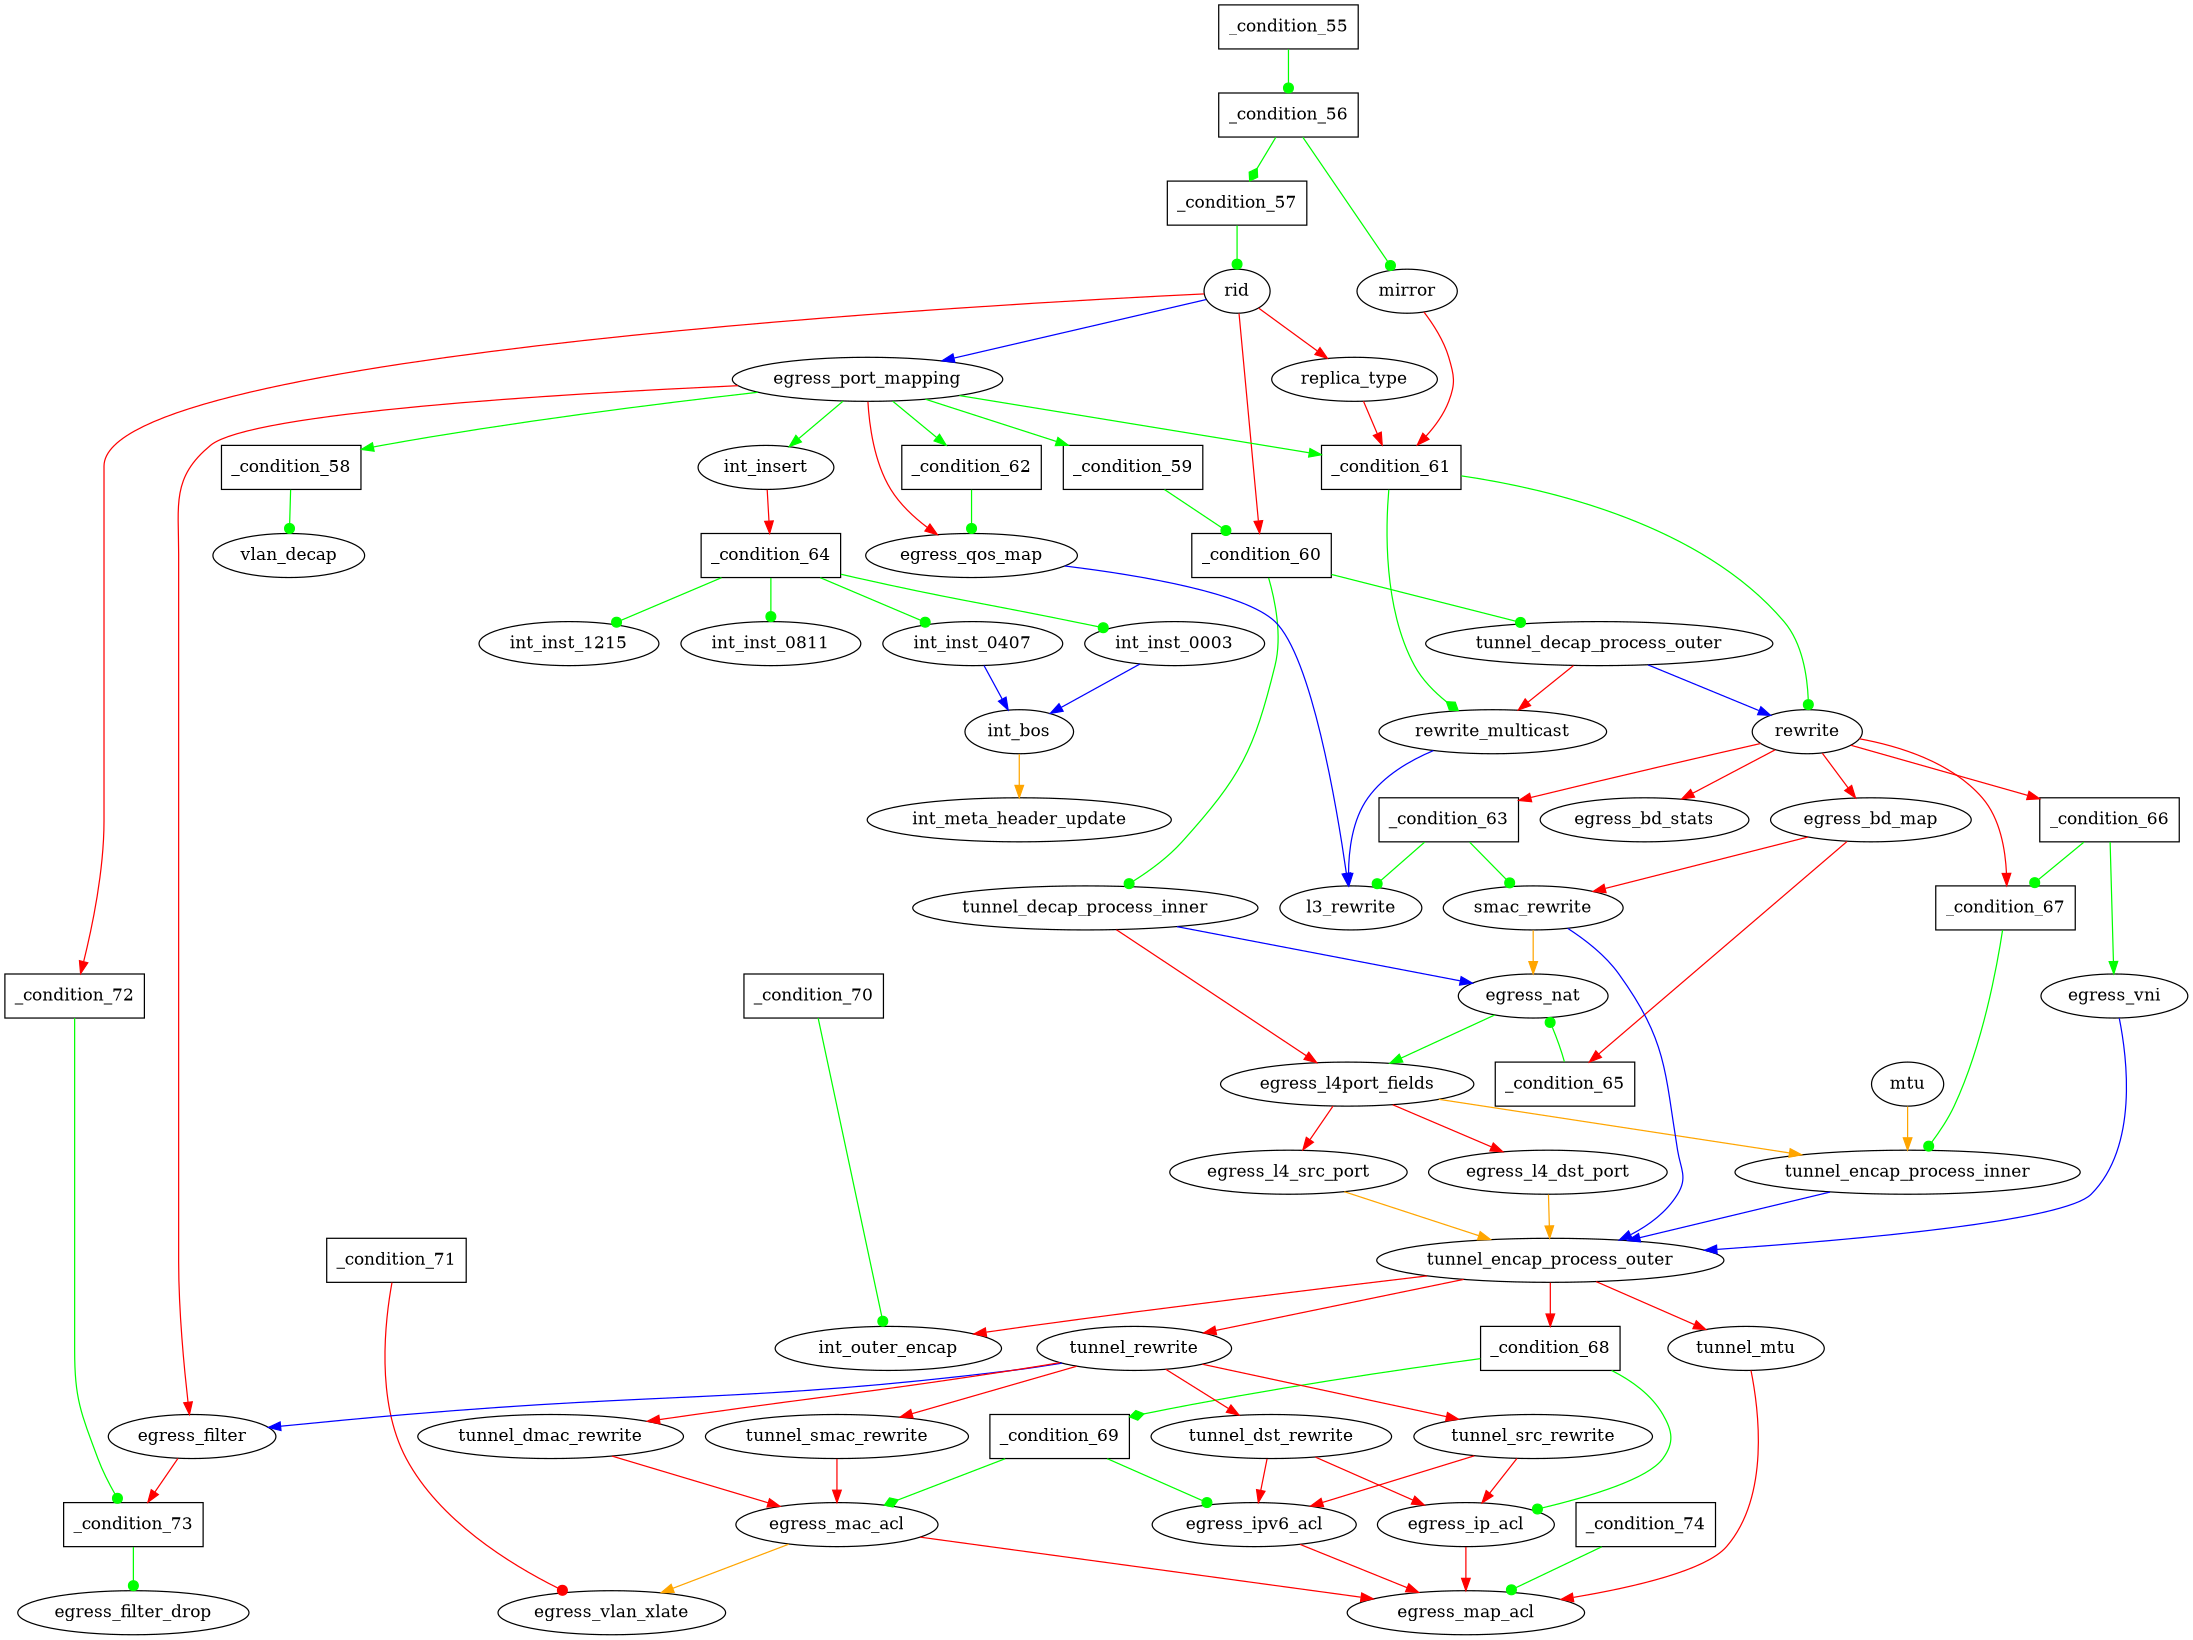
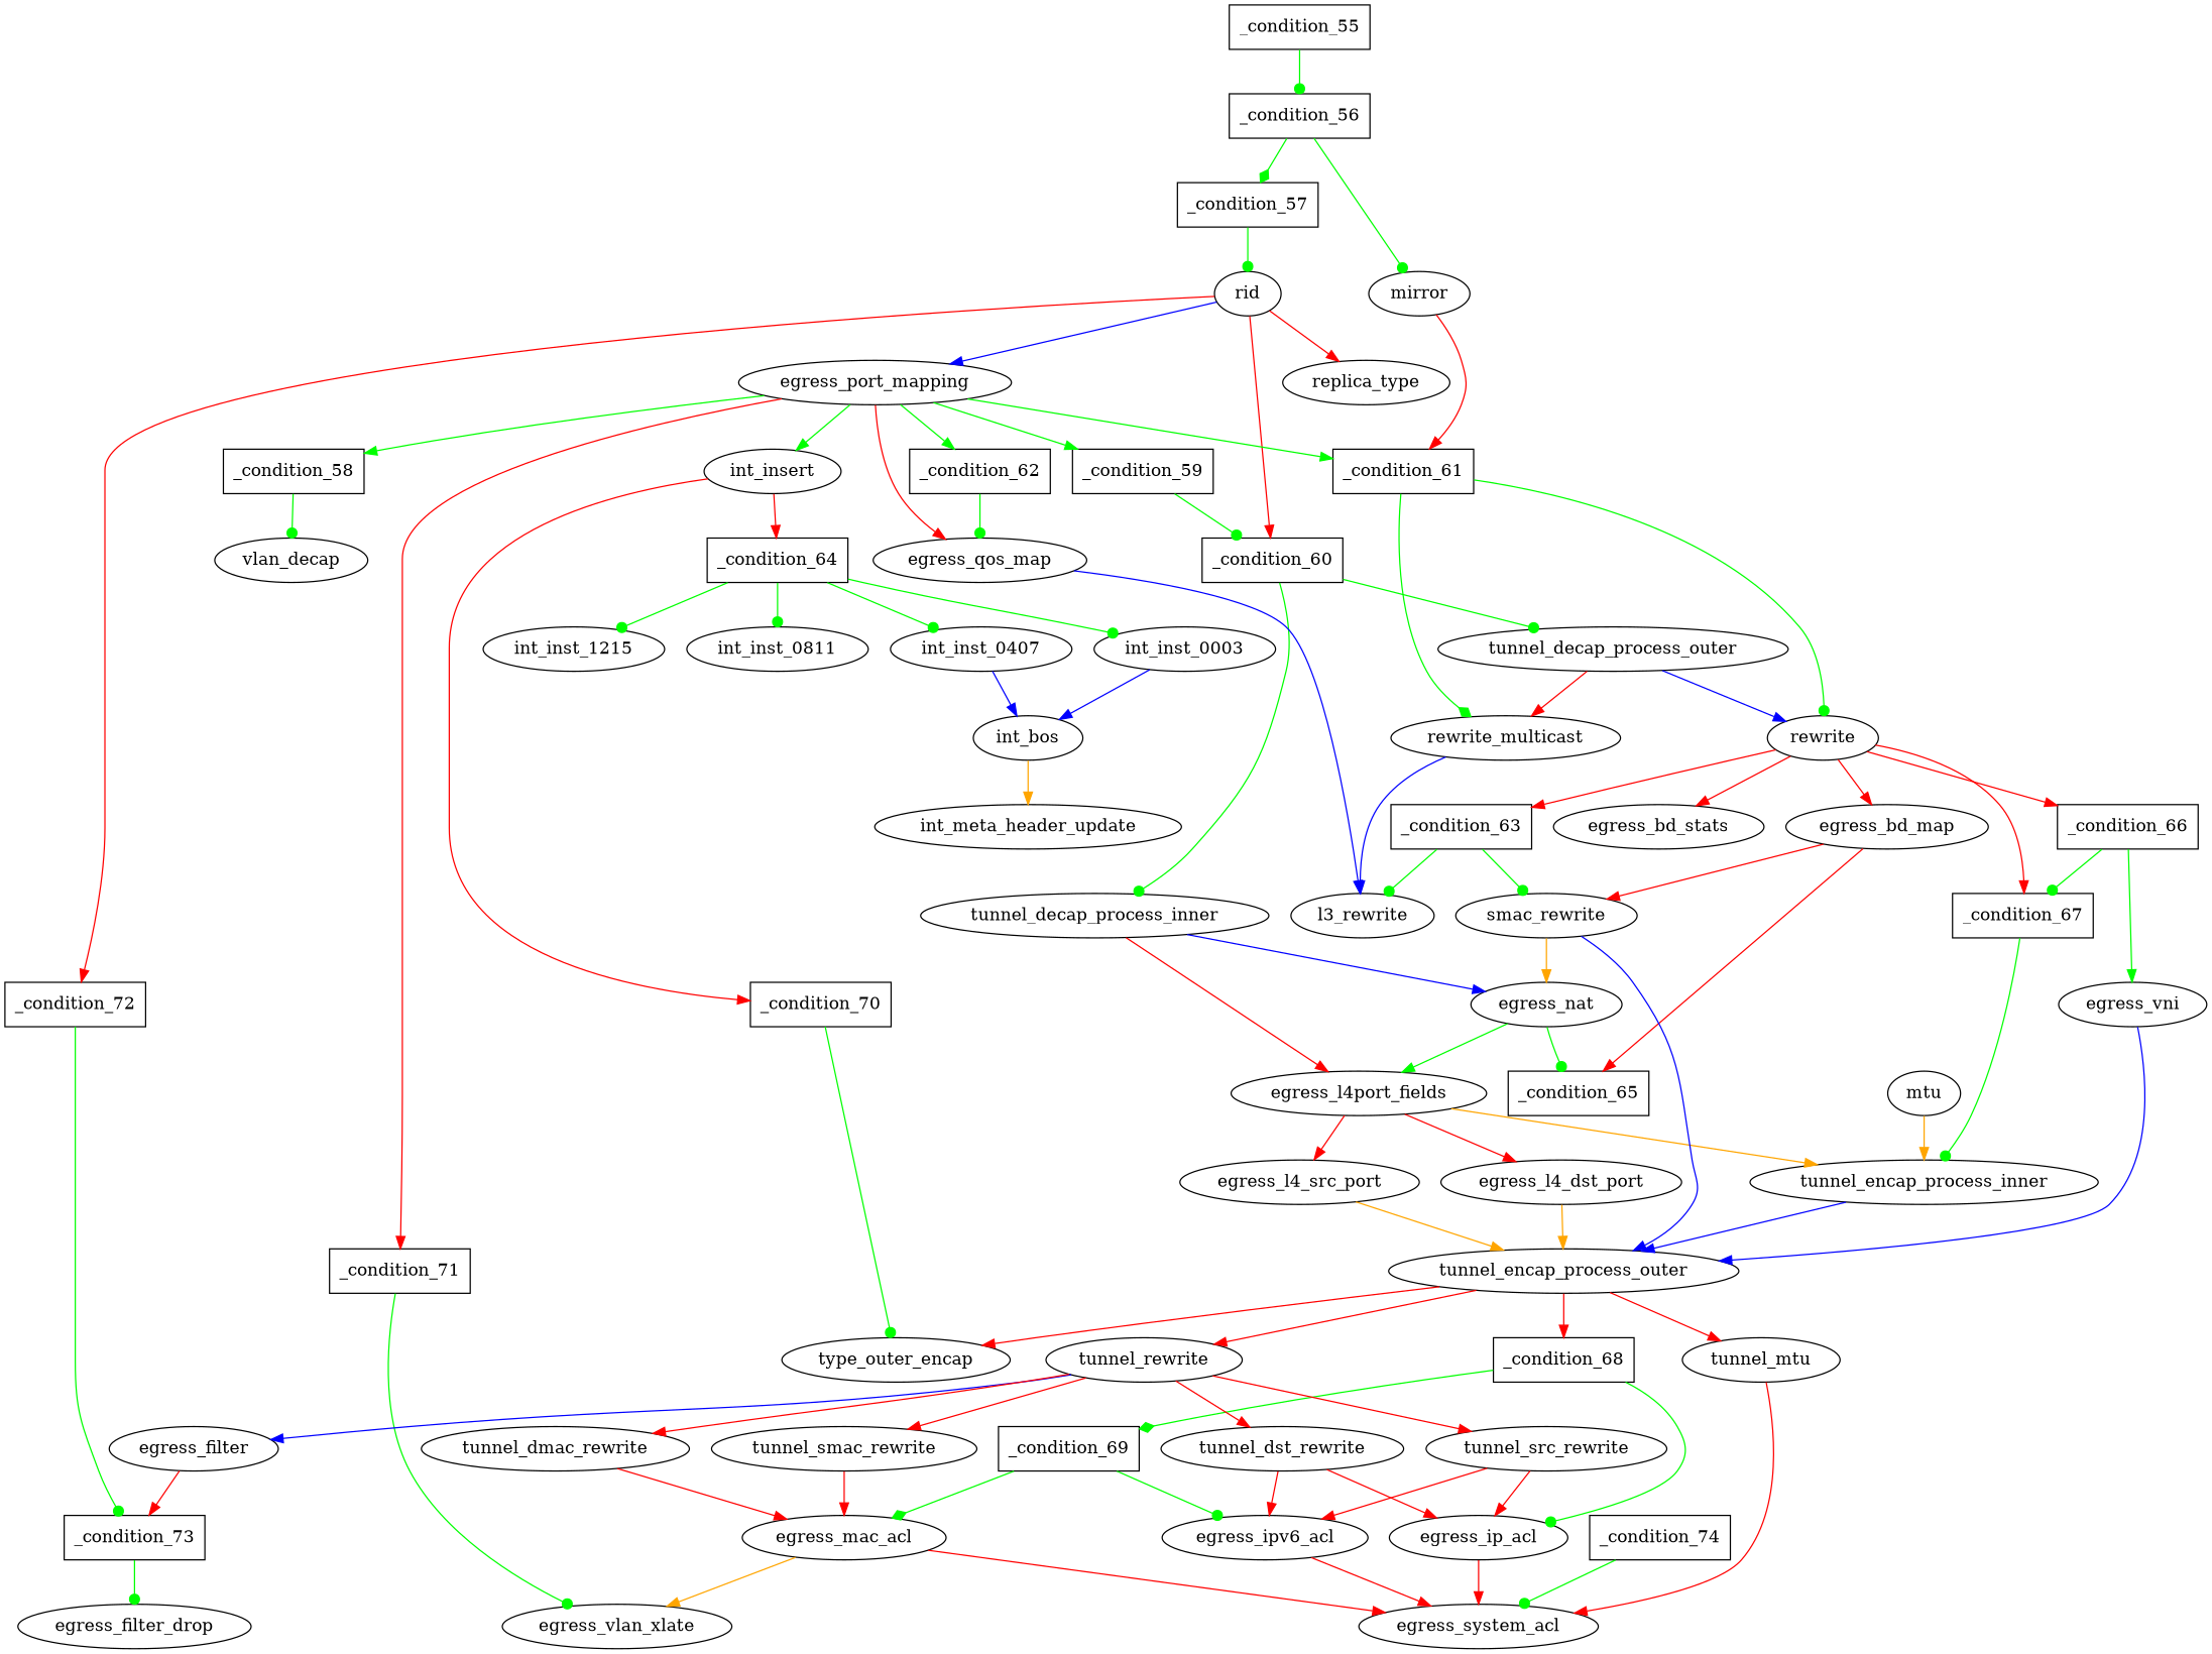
  digraph {
    edge [color=red]
    n1 [label=_condition_55 shape=box]
    n2 [label=_condition_56 shape=box]
    n3 [label=_condition_57 shape=box]
    mirror
    rid
    n6 [label=_condition_61 shape=box]
    n7 [label=_condition_60 shape=box]
    n8 [label=_condition_72 shape=box]
    egress_port_mapping
    replica_type
    n11 [label=_condition_58 shape=box]
    vlan_decap
    n13 [label=_condition_59 shape=box]
    tunnel_decap_process_inner
    tunnel_decap_process_outer
    egress_nat
    egress_l4port_fields
    rewrite
    rewrite_multicast
    n20 [label=_condition_63 shape=box]
    n21 [label=_condition_66 shape=box]
    n22 [label=_condition_67 shape=box]
    egress_bd_map
    egress_bd_stats
    l3_rewrite
    n26 [label=_condition_62 shape=box]
    egress_qos_map
    smac_rewrite
    tunnel_encap_process_outer
    n30 [label=_condition_64 shape=box]
    int_inst_0003
    int_inst_0407
    int_inst_0811
    int_inst_1215
    int_bos
    n36 [label=_condition_65 shape=box]
    egress_vni
    tunnel_encap_process_inner
    n39 [label=_condition_68 shape=box]
    n40 [label=_condition_69 shape=box]
    egress_ip_acl
    egress_ipv6_acl
    egress_mac_acl
-   egress_system_acl [label=egress_map_acl]
+   egress_system_acl
    egress_vlan_xlate
    n46 [label=_condition_70 shape=box]
-   int_outer_encap
+   int_outer_encap [label=type_outer_encap]
    n48 [label=_condition_71 shape=box]
    n49 [label=_condition_73 shape=box]
    egress_filter_drop
    n51 [label=_condition_74 shape=box]
    int_insert
    egress_l4_dst_port
    egress_l4_src_port
    mtu
    tunnel_mtu
    tunnel_rewrite
    int_meta_header_update
    egress_filter
    tunnel_dmac_rewrite
    tunnel_dst_rewrite
    tunnel_smac_rewrite
    tunnel_src_rewrite
    n1 -> n2 [arrowhead=dot color=green]
    n2 -> n3 [arrowhead=diamond color=green]
    n2 -> mirror [arrowhead=dot color=green]
    n3 -> rid [arrowhead=dot color=green]
    mirror -> n6
    rid -> n7
    rid -> n8
    rid -> egress_port_mapping [color=blue]
    rid -> replica_type
    n6 -> rewrite [arrowhead=dot color=green]
    n6 -> rewrite_multicast [arrowhead=diamond color=green]
    n7 -> tunnel_decap_process_inner [arrowhead=dot color=green]
    n7 -> tunnel_decap_process_outer [arrowhead=dot color=green]
    n8 -> n49 [arrowhead=dot color=green]
    egress_port_mapping -> n6 [color=green]
    egress_port_mapping -> n11 [color=green]
    egress_port_mapping -> n13 [color=green]
    egress_port_mapping -> n26 [color=green]
    egress_port_mapping -> egress_qos_map
-   egress_port_mapping -> egress_filter
+   egress_port_mapping -> n48
    egress_port_mapping -> int_insert [color=green]
-   replica_type -> n6
    n11 -> vlan_decap [arrowhead=dot color=green]
    n13 -> n7 [arrowhead=dot color=green]
    tunnel_decap_process_inner -> egress_nat [color=blue]
    tunnel_decap_process_inner -> egress_l4port_fields
    tunnel_decap_process_outer -> rewrite [color=blue]
    tunnel_decap_process_outer -> rewrite_multicast
    egress_nat -> egress_l4port_fields [color=green]
    egress_l4port_fields -> tunnel_encap_process_inner [color=orange]
    egress_l4port_fields -> egress_l4_dst_port
    egress_l4port_fields -> egress_l4_src_port
    rewrite -> n20
    rewrite -> n21
    rewrite -> n22
    rewrite -> egress_bd_map
    rewrite -> egress_bd_stats
    rewrite_multicast -> l3_rewrite [color=blue]
    n20 -> l3_rewrite [arrowhead=dot color=green]
    n20 -> smac_rewrite [arrowhead=dot color=green]
    n21 -> n22 [arrowhead=dot color=green]
    n21 -> egress_vni [arrowhead=normal color=green]
    n22 -> tunnel_encap_process_inner [arrowhead=dot color=green]
    egress_bd_map -> smac_rewrite
    egress_bd_map -> n36
    n26 -> egress_qos_map [arrowhead=dot color=green]
    egress_qos_map -> l3_rewrite [color=blue]
    smac_rewrite -> egress_nat [color=orange]
    smac_rewrite -> tunnel_encap_process_outer [color=blue]
    tunnel_encap_process_outer -> n39
    tunnel_encap_process_outer -> int_outer_encap
    tunnel_encap_process_outer -> tunnel_mtu
    tunnel_encap_process_outer -> tunnel_rewrite
    n30 -> int_inst_0003 [arrowhead=dot color=green]
    n30 -> int_inst_0407 [arrowhead=dot color=green]
    n30 -> int_inst_0811 [arrowhead=dot color=green]
    n30 -> int_inst_1215 [arrowhead=dot color=green]
    int_inst_0003 -> int_bos [color=blue]
    int_inst_0407 -> int_bos [color=blue]
    int_bos -> int_meta_header_update [color=orange]
-   n36 -> egress_nat [arrowhead=dot color=green]
+   egress_nat -> n36 [arrowhead=dot color=green]
    egress_vni -> tunnel_encap_process_outer [color=blue]
    tunnel_encap_process_inner -> tunnel_encap_process_outer [color=blue]
    n39 -> n40 [arrowhead=diamond color=green]
    n39 -> egress_ip_acl [arrowhead=dot color=green]
    n40 -> egress_ipv6_acl [arrowhead=dot color=green]
    n40 -> egress_mac_acl [arrowhead=diamond color=green]
    egress_ip_acl -> egress_system_acl
    egress_ipv6_acl -> egress_system_acl
    egress_mac_acl -> egress_system_acl
    egress_mac_acl -> egress_vlan_xlate [color=orange]
    n46 -> int_outer_encap [arrowhead=dot color=green]
-   n48 -> egress_vlan_xlate [arrowhead=dot]
+   n48 -> egress_vlan_xlate [arrowhead=dot color=green]
    n49 -> egress_filter_drop [arrowhead=dot color=green]
    n51 -> egress_system_acl [arrowhead=dot color=green]
    int_insert -> n30
+   int_insert -> n46
    egress_l4_dst_port -> tunnel_encap_process_outer [color=orange]
    egress_l4_src_port -> tunnel_encap_process_outer [color=orange]
    mtu -> tunnel_encap_process_inner [color=orange]
    tunnel_mtu -> egress_system_acl
    tunnel_rewrite -> egress_filter [color=blue]
    tunnel_rewrite -> tunnel_dmac_rewrite
    tunnel_rewrite -> tunnel_dst_rewrite
    tunnel_rewrite -> tunnel_smac_rewrite
    tunnel_rewrite -> tunnel_src_rewrite
    egress_filter -> n49
    tunnel_dmac_rewrite -> egress_mac_acl
    tunnel_dst_rewrite -> egress_ip_acl
    tunnel_dst_rewrite -> egress_ipv6_acl
    tunnel_smac_rewrite -> egress_mac_acl
    tunnel_src_rewrite -> egress_ip_acl
    tunnel_src_rewrite -> egress_ipv6_acl
  }
